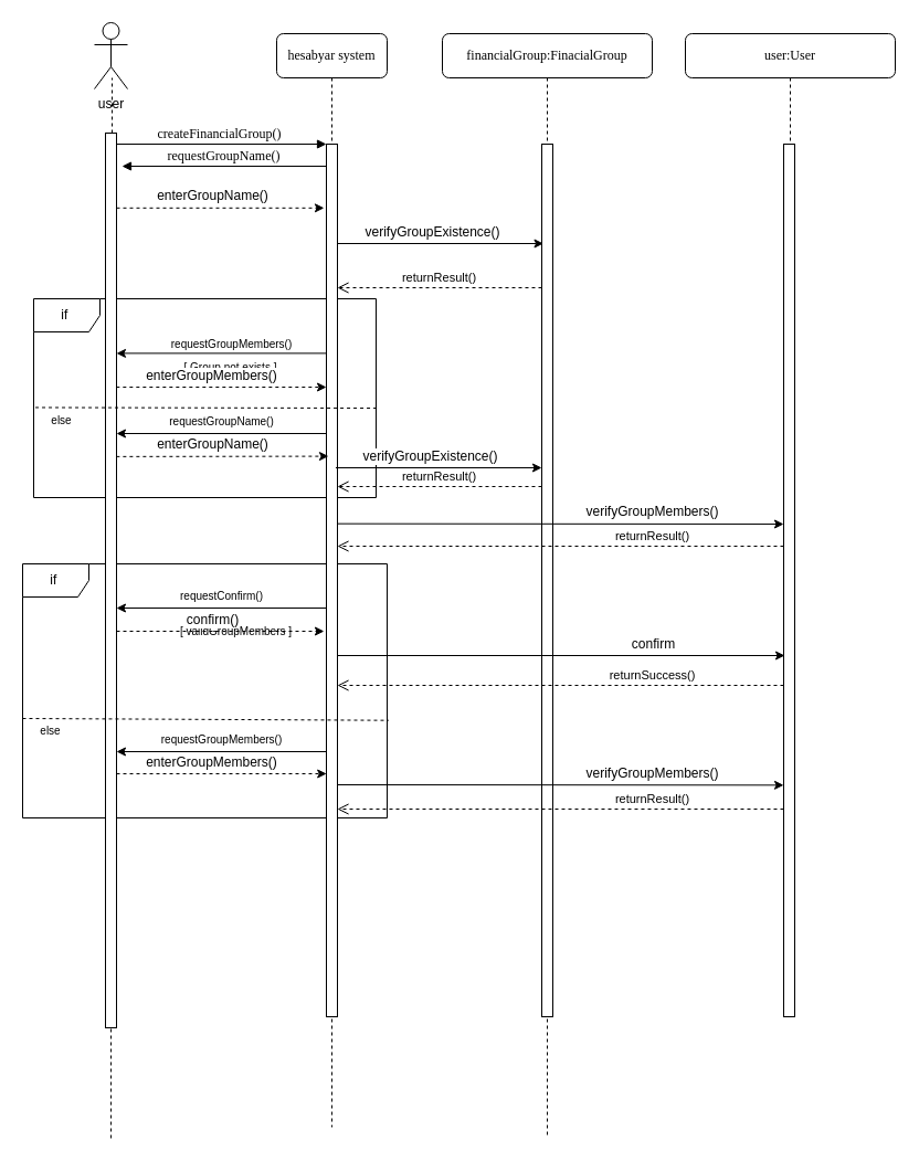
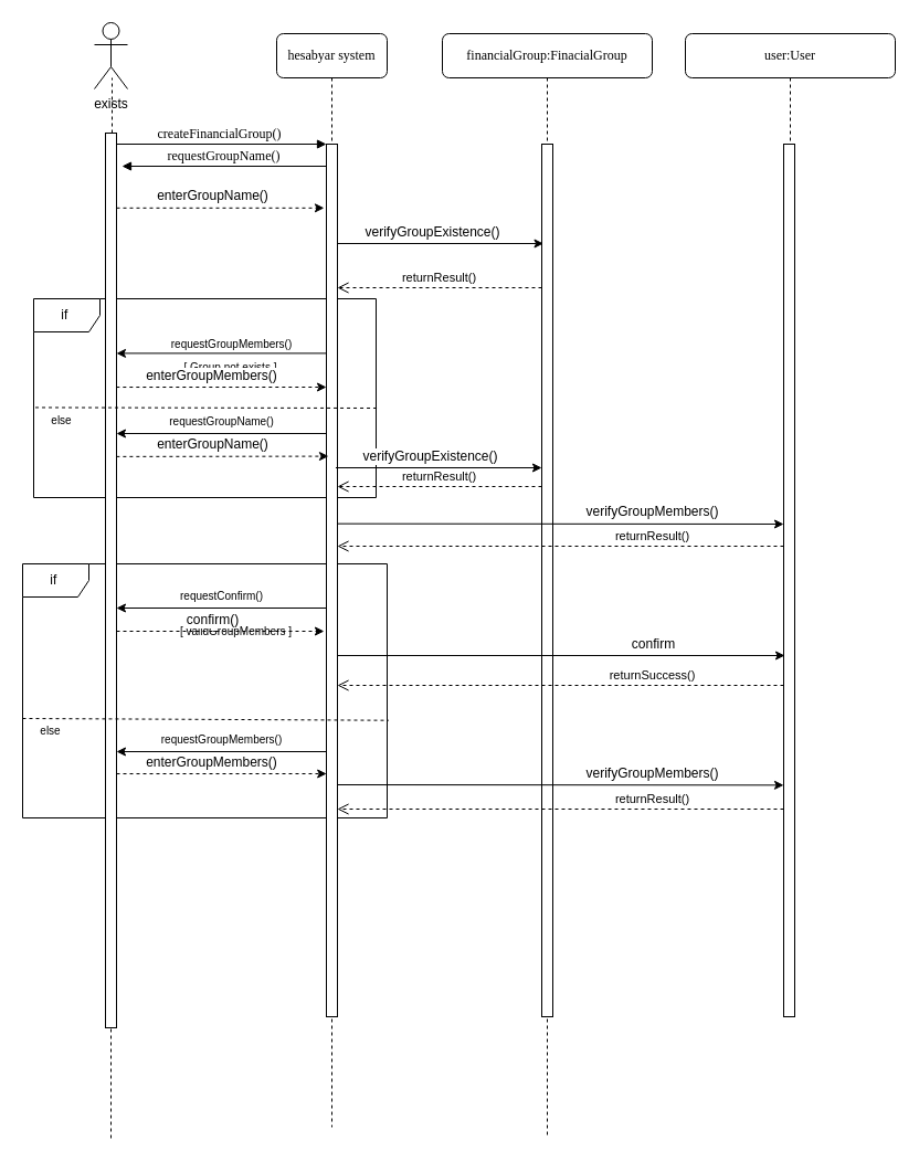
  <mxCell id="0" />
  <mxCell id="1" parent="0" />
  <mxCell id="2" value="if&amp;nbsp;" style="shape=umlFrame;whiteSpace=wrap;html=1;" parent="1" vertex="1"><mxGeometry x="20" y="510" width="330" height="230" as="geometry" /></mxCell>
  <mxCell id="3" value="if&amp;nbsp;" style="shape=umlFrame;whiteSpace=wrap;html=1;" parent="1" vertex="1"><mxGeometry x="30" y="270" width="310" height="180" as="geometry" /></mxCell>
  <mxCell id="4" value="hesabyar system" style="shape=umlLifeline;perimeter=lifelinePerimeter;whiteSpace=wrap;html=1;container=1;collapsible=0;recursiveResize=0;outlineConnect=0;rounded=1;shadow=0;comic=0;labelBackgroundColor=none;strokeColor=#000000;strokeWidth=1;fillColor=#FFFFFF;fontFamily=Verdana;fontSize=12;fontColor=#000000;align=center;" parent="1" vertex="1"><mxGeometry x="250" y="30" width="100" height="990" as="geometry" /></mxCell>
  <mxCell id="5" value="" style="html=1;points=[];perimeter=orthogonalPerimeter;rounded=0;shadow=0;comic=0;labelBackgroundColor=none;strokeColor=#000000;strokeWidth=1;fillColor=#FFFFFF;fontFamily=Verdana;fontSize=12;fontColor=#000000;align=center;" parent="4" vertex="1"><mxGeometry x="45" y="100" width="10" height="790" as="geometry" /></mxCell>
  <mxCell id="6" value="financialGroup:FinacialGroup" style="shape=umlLifeline;perimeter=lifelinePerimeter;whiteSpace=wrap;html=1;container=1;collapsible=0;recursiveResize=0;outlineConnect=0;rounded=1;shadow=0;comic=0;labelBackgroundColor=none;strokeColor=#000000;strokeWidth=1;fillColor=#FFFFFF;fontFamily=Verdana;fontSize=12;fontColor=#000000;align=center;" parent="1" vertex="1"><mxGeometry x="400" y="30" width="190" height="1000" as="geometry" /></mxCell>
  <mxCell id="7" value="createFinancialGroup()" style="html=1;verticalAlign=bottom;endArrow=block;entryX=0;entryY=0;labelBackgroundColor=none;fontFamily=Verdana;fontSize=12;edgeStyle=elbowEdgeStyle;elbow=vertical;" parent="1" target="5" edge="1"><mxGeometry relative="1" as="geometry"><mxPoint x="100" y="130" as="sourcePoint" /></mxGeometry></mxCell>
  <mxCell id="8" value="requestGroupName()" style="html=1;verticalAlign=bottom;endArrow=block;labelBackgroundColor=none;fontFamily=Verdana;fontSize=12;edgeStyle=elbowEdgeStyle;elbow=vertical;" parent="1" source="5" edge="1"><mxGeometry relative="1" as="geometry"><mxPoint x="320" y="150" as="sourcePoint" /><mxPoint x="110" y="150" as="targetPoint" /></mxGeometry></mxCell>
  <mxCell id="9" value="" style="endArrow=none;dashed=1;html=1;" parent="1" source="16" edge="1"><mxGeometry width="50" height="50" relative="1" as="geometry"><mxPoint x="101" y="610" as="sourcePoint" /><mxPoint x="101" y="70" as="targetPoint" /></mxGeometry></mxCell>
- <mxCell id="10" value="user&lt;br&gt;" style="shape=umlActor;html=1;verticalLabelPosition=bottom;verticalAlign=top;align=center;" parent="1" vertex="1"><mxGeometry x="85" y="20" width="30" height="60" as="geometry" /></mxCell>
+ <mxCell id="10" value="exists&lt;br&gt;" style="shape=umlActor;html=1;verticalLabelPosition=bottom;verticalAlign=top;align=center;" parent="1" vertex="1"><mxGeometry x="85" y="20" width="30" height="60" as="geometry" /></mxCell>
  <mxCell id="11" value="" style="endArrow=classic;html=1;entryX=-0.205;entryY=0.158;entryDx=0;entryDy=0;entryPerimeter=0;dashed=1;" parent="1" edge="1"><mxGeometry width="50" height="50" relative="1" as="geometry"><mxPoint x="105" y="187.82" as="sourcePoint" /><mxPoint x="292.95" y="187.82" as="targetPoint" /></mxGeometry></mxCell>
  <mxCell id="12" value="enterGroupName()" style="text;html=1;resizable=0;points=[];align=center;verticalAlign=middle;labelBackgroundColor=#ffffff;" parent="11" vertex="1" connectable="0"><mxGeometry x="-0.427" y="7" relative="1" as="geometry"><mxPoint x="32" y="-4" as="offset" /></mxGeometry></mxCell>
  <mxCell id="13" value="returnResult()" style="html=1;verticalAlign=bottom;endArrow=open;dashed=1;endSize=8;exitX=0;exitY=0.405;exitDx=0;exitDy=0;exitPerimeter=0;" parent="1" edge="1"><mxGeometry relative="1" as="geometry"><mxPoint x="490" y="260" as="sourcePoint" /><mxPoint x="305" y="260" as="targetPoint" /></mxGeometry></mxCell>
  <mxCell id="14" value="" style="endArrow=classic;html=1;entryX=1;entryY=0.589;entryDx=0;entryDy=0;entryPerimeter=0;" parent="1" edge="1"><mxGeometry width="50" height="50" relative="1" as="geometry"><mxPoint x="295" y="319.39" as="sourcePoint" /><mxPoint x="105" y="319.39" as="targetPoint" /><Array as="points" /></mxGeometry></mxCell>
  <mxCell id="15" value="&lt;span style=&quot;font-size: 10px&quot;&gt;requestGroupMembers()&lt;/span&gt;" style="text;html=1;resizable=0;points=[];align=center;verticalAlign=middle;labelBackgroundColor=#ffffff;" parent="14" vertex="1" connectable="0"><mxGeometry x="-0.151" y="1" relative="1" as="geometry"><mxPoint x="-6" y="-10" as="offset" /></mxGeometry></mxCell>
  <mxCell id="16" value="" style="html=1;points=[];perimeter=orthogonalPerimeter;" parent="1" vertex="1"><mxGeometry x="95" y="120" width="10" height="810" as="geometry" /></mxCell>
  <mxCell id="17" value="" style="endArrow=none;dashed=1;html=1;" parent="1" target="16" edge="1"><mxGeometry width="50" height="50" relative="1" as="geometry"><mxPoint x="100" y="1030" as="sourcePoint" /><mxPoint x="101" y="70" as="targetPoint" /></mxGeometry></mxCell>
  <mxCell id="18" value="&lt;span style=&quot;font-size: 10px&quot;&gt;[ Group not exists ]&lt;/span&gt;" style="text;html=1;resizable=0;points=[];align=center;verticalAlign=middle;labelBackgroundColor=#ffffff;" parent="1" vertex="1" connectable="0"><mxGeometry x="-0.151" y="1" relative="1" as="geometry"><mxPoint x="207" y="331" as="offset" /></mxGeometry></mxCell>
  <mxCell id="19" value="" style="endArrow=classic;html=1;" parent="1" edge="1"><mxGeometry width="50" height="50" relative="1" as="geometry"><mxPoint x="295" y="392" as="sourcePoint" /><mxPoint x="105" y="392" as="targetPoint" /><Array as="points"><mxPoint x="214.5" y="392" /></Array></mxGeometry></mxCell>
  <mxCell id="20" value="&lt;span style=&quot;font-size: 10px&quot;&gt;requestGroupName()&lt;/span&gt;" style="text;html=1;resizable=0;points=[];align=center;verticalAlign=middle;labelBackgroundColor=#ffffff;" parent="19" vertex="1" connectable="0"><mxGeometry x="-0.151" y="1" relative="1" as="geometry"><mxPoint x="-14.43" y="-13" as="offset" /></mxGeometry></mxCell>
  <mxCell id="21" value="&lt;span style=&quot;font-size: 10px&quot;&gt;else&lt;/span&gt;" style="text;html=1;resizable=0;points=[];align=center;verticalAlign=middle;labelBackgroundColor=#ffffff;" parent="1" vertex="1" connectable="0"><mxGeometry x="60.164" y="389.002" as="geometry"><mxPoint x="-6" y="-10" as="offset" /></mxGeometry></mxCell>
  <mxCell id="22" value="" style="html=1;points=[];perimeter=orthogonalPerimeter;rounded=0;shadow=0;comic=0;labelBackgroundColor=none;strokeColor=#000000;strokeWidth=1;fillColor=#FFFFFF;fontFamily=Verdana;fontSize=12;fontColor=#000000;align=center;" parent="1" vertex="1"><mxGeometry x="490" y="130" width="10" height="790" as="geometry" /></mxCell>
  <mxCell id="23" value="" style="endArrow=classic;html=1;entryX=0.152;entryY=0.219;entryDx=0;entryDy=0;entryPerimeter=0;" parent="1" edge="1"><mxGeometry width="50" height="50" relative="1" as="geometry"><mxPoint x="305" y="220.01" as="sourcePoint" /><mxPoint x="491.52" y="220.01" as="targetPoint" /></mxGeometry></mxCell>
  <mxCell id="24" value="verifyGroupExistence()" style="text;html=1;resizable=0;points=[];align=center;verticalAlign=middle;labelBackgroundColor=#ffffff;" parent="23" vertex="1" connectable="0"><mxGeometry x="-0.427" y="7" relative="1" as="geometry"><mxPoint x="32" y="-4" as="offset" /></mxGeometry></mxCell>
  <mxCell id="25" value="" style="endArrow=none;dashed=1;html=1;exitX=0.005;exitY=0.547;exitDx=0;exitDy=0;exitPerimeter=0;entryX=1.005;entryY=0.55;entryDx=0;entryDy=0;entryPerimeter=0;" parent="1" source="3" target="3" edge="1"><mxGeometry width="50" height="50" relative="1" as="geometry"><mxPoint x="160" y="435" as="sourcePoint" /><mxPoint x="210" y="385" as="targetPoint" /><Array as="points" /></mxGeometry></mxCell>
  <mxCell id="26" value="" style="endArrow=classic;html=1;exitX=0.982;exitY=0.284;exitDx=0;exitDy=0;exitPerimeter=0;dashed=1;" parent="1" source="16" edge="1"><mxGeometry width="50" height="50" relative="1" as="geometry"><mxPoint x="115" y="348.58" as="sourcePoint" /><mxPoint x="295" y="350" as="targetPoint" /></mxGeometry></mxCell>
  <mxCell id="27" value="enterGroupMembers()" style="text;html=1;resizable=0;points=[];align=center;verticalAlign=middle;labelBackgroundColor=#ffffff;" parent="26" vertex="1" connectable="0"><mxGeometry x="-0.427" y="7" relative="1" as="geometry"><mxPoint x="32" y="-4" as="offset" /></mxGeometry></mxCell>
  <mxCell id="28" value="user:User" style="shape=umlLifeline;perimeter=lifelinePerimeter;whiteSpace=wrap;html=1;container=1;collapsible=0;recursiveResize=0;outlineConnect=0;rounded=1;shadow=0;comic=0;labelBackgroundColor=none;strokeColor=#000000;strokeWidth=1;fillColor=#FFFFFF;fontFamily=Verdana;fontSize=12;fontColor=#000000;align=center;" parent="1" vertex="1"><mxGeometry x="620" y="30" width="190" height="760" as="geometry" /></mxCell>
  <mxCell id="29" value="" style="html=1;points=[];perimeter=orthogonalPerimeter;rounded=0;shadow=0;comic=0;labelBackgroundColor=none;strokeColor=#000000;strokeWidth=1;fillColor=#FFFFFF;fontFamily=Verdana;fontSize=12;fontColor=#000000;align=center;" parent="1" vertex="1"><mxGeometry x="709" y="130" width="10" height="790" as="geometry" /></mxCell>
  <mxCell id="30" value="" style="endArrow=classic;html=1;entryX=-0.205;entryY=0.158;entryDx=0;entryDy=0;entryPerimeter=0;exitX=0.986;exitY=0.588;exitDx=0;exitDy=0;exitPerimeter=0;dashed=1;" parent="1" edge="1"><mxGeometry width="50" height="50" relative="1" as="geometry"><mxPoint x="104.86" y="412.88" as="sourcePoint" /><mxPoint x="296.95" y="412.58" as="targetPoint" /></mxGeometry></mxCell>
  <mxCell id="31" value="enterGroupName()" style="text;html=1;resizable=0;points=[];align=center;verticalAlign=middle;labelBackgroundColor=#ffffff;" parent="30" vertex="1" connectable="0"><mxGeometry x="-0.427" y="7" relative="1" as="geometry"><mxPoint x="32" y="-4" as="offset" /></mxGeometry></mxCell>
  <mxCell id="32" value="" style="endArrow=classic;html=1;entryX=0.152;entryY=0.219;entryDx=0;entryDy=0;entryPerimeter=0;" parent="1" edge="1"><mxGeometry width="50" height="50" relative="1" as="geometry"><mxPoint x="303.48" y="423" as="sourcePoint" /><mxPoint x="490" y="423" as="targetPoint" /></mxGeometry></mxCell>
  <mxCell id="33" value="verifyGroupExistence()" style="text;html=1;resizable=0;points=[];align=center;verticalAlign=middle;labelBackgroundColor=#ffffff;" parent="32" vertex="1" connectable="0"><mxGeometry x="-0.427" y="7" relative="1" as="geometry"><mxPoint x="32" y="-4" as="offset" /></mxGeometry></mxCell>
  <mxCell id="34" value="returnResult()" style="html=1;verticalAlign=bottom;endArrow=open;dashed=1;endSize=8;exitX=0;exitY=0.405;exitDx=0;exitDy=0;exitPerimeter=0;" parent="1" edge="1"><mxGeometry relative="1" as="geometry"><mxPoint x="490" y="440" as="sourcePoint" /><mxPoint x="305" y="440" as="targetPoint" /></mxGeometry></mxCell>
  <mxCell id="35" value="" style="endArrow=classic;html=1;exitX=0.99;exitY=0.435;exitDx=0;exitDy=0;exitPerimeter=0;" parent="1" source="5" edge="1"><mxGeometry width="50" height="50" relative="1" as="geometry"><mxPoint x="310" y="474" as="sourcePoint" /><mxPoint x="709" y="474" as="targetPoint" /></mxGeometry></mxCell>
  <mxCell id="36" value="verifyGroupMembers()" style="text;html=1;resizable=0;points=[];align=center;verticalAlign=middle;labelBackgroundColor=#ffffff;" parent="35" vertex="1" connectable="0"><mxGeometry x="-0.427" y="7" relative="1" as="geometry"><mxPoint x="169.07" y="-4" as="offset" /></mxGeometry></mxCell>
  <mxCell id="37" value="returnResult()" style="html=1;verticalAlign=bottom;endArrow=open;dashed=1;endSize=8;" parent="1" target="5" edge="1"><mxGeometry x="-0.412" relative="1" as="geometry"><mxPoint x="709" y="494" as="sourcePoint" /><mxPoint x="500" y="494" as="targetPoint" /><mxPoint as="offset" /></mxGeometry></mxCell>
  <mxCell id="38" value="&lt;span style=&quot;font-size: 10px&quot;&gt;else&lt;/span&gt;" style="text;html=1;resizable=0;points=[];align=center;verticalAlign=middle;labelBackgroundColor=#ffffff;" parent="1" vertex="1" connectable="0"><mxGeometry x="50.004" y="670.002" as="geometry"><mxPoint x="-6" y="-10" as="offset" /></mxGeometry></mxCell>
  <mxCell id="39" value="&lt;span style=&quot;font-size: 10px&quot;&gt;[ validGroupMembers ]&lt;/span&gt;" style="text;html=1;resizable=0;points=[];align=center;verticalAlign=middle;labelBackgroundColor=#ffffff;" parent="1" vertex="1" connectable="0"><mxGeometry x="-0.151" y="1" relative="1" as="geometry"><mxPoint x="212" y="570" as="offset" /></mxGeometry></mxCell>
  <mxCell id="40" value="" style="endArrow=classic;html=1;" parent="1" edge="1"><mxGeometry width="50" height="50" relative="1" as="geometry"><mxPoint x="295" y="550" as="sourcePoint" /><mxPoint x="105" y="550" as="targetPoint" /><Array as="points"><mxPoint x="214.5" y="550" /></Array></mxGeometry></mxCell>
  <mxCell id="41" value="&lt;span style=&quot;font-size: 10px&quot;&gt;requestConfirm()&lt;/span&gt;" style="text;html=1;resizable=0;points=[];align=center;verticalAlign=middle;labelBackgroundColor=#ffffff;" parent="40" vertex="1" connectable="0"><mxGeometry x="-0.151" y="1" relative="1" as="geometry"><mxPoint x="-14.43" y="-13" as="offset" /></mxGeometry></mxCell>
  <mxCell id="42" value="" style="endArrow=classic;html=1;entryX=-0.205;entryY=0.158;entryDx=0;entryDy=0;entryPerimeter=0;dashed=1;" parent="1" edge="1"><mxGeometry width="50" height="50" relative="1" as="geometry"><mxPoint x="105" y="571" as="sourcePoint" /><mxPoint x="292.95" y="571" as="targetPoint" /></mxGeometry></mxCell>
  <mxCell id="43" value="confirm()" style="text;html=1;resizable=0;points=[];align=center;verticalAlign=middle;labelBackgroundColor=#ffffff;" parent="42" vertex="1" connectable="0"><mxGeometry x="-0.427" y="7" relative="1" as="geometry"><mxPoint x="32" y="-4" as="offset" /></mxGeometry></mxCell>
  <mxCell id="44" value="" style="endArrow=classic;html=1;" parent="1" source="5" edge="1"><mxGeometry width="50" height="50" relative="1" as="geometry"><mxPoint x="310" y="610" as="sourcePoint" /><mxPoint x="710" y="593" as="targetPoint" /></mxGeometry></mxCell>
  <mxCell id="45" value="confirm" style="text;html=1;resizable=0;points=[];align=center;verticalAlign=middle;labelBackgroundColor=#ffffff;" parent="44" vertex="1" connectable="0"><mxGeometry x="-0.427" y="7" relative="1" as="geometry"><mxPoint x="169.07" y="-4" as="offset" /></mxGeometry></mxCell>
  <mxCell id="46" value="returnSuccess()" style="html=1;verticalAlign=bottom;endArrow=open;dashed=1;endSize=8;" parent="1" edge="1"><mxGeometry x="-0.412" relative="1" as="geometry"><mxPoint x="709" y="620" as="sourcePoint" /><mxPoint x="305" y="620" as="targetPoint" /><mxPoint as="offset" /></mxGeometry></mxCell>
  <mxCell id="47" value="" style="endArrow=none;dashed=1;html=1;exitX=0.005;exitY=0.547;exitDx=0;exitDy=0;exitPerimeter=0;entryX=1.004;entryY=0.616;entryDx=0;entryDy=0;entryPerimeter=0;" parent="1" target="2" edge="1"><mxGeometry width="50" height="50" relative="1" as="geometry"><mxPoint x="20" y="650" as="sourcePoint" /><mxPoint x="510" y="650.54" as="targetPoint" /><Array as="points" /></mxGeometry></mxCell>
  <mxCell id="48" value="" style="endArrow=classic;html=1;" parent="1" edge="1"><mxGeometry width="50" height="50" relative="1" as="geometry"><mxPoint x="295" y="680" as="sourcePoint" /><mxPoint x="105" y="680" as="targetPoint" /><Array as="points"><mxPoint x="214.5" y="680" /></Array></mxGeometry></mxCell>
  <mxCell id="49" value="&lt;span style=&quot;font-size: 10px&quot;&gt;requestGroupMembers()&lt;/span&gt;" style="text;html=1;resizable=0;points=[];align=center;verticalAlign=middle;labelBackgroundColor=#ffffff;" parent="48" vertex="1" connectable="0"><mxGeometry x="-0.151" y="1" relative="1" as="geometry"><mxPoint x="-14.43" y="-13" as="offset" /></mxGeometry></mxCell>
  <mxCell id="50" value="" style="endArrow=classic;html=1;exitX=0.982;exitY=0.284;exitDx=0;exitDy=0;exitPerimeter=0;dashed=1;" parent="1" edge="1"><mxGeometry width="50" height="50" relative="1" as="geometry"><mxPoint x="105" y="700.04" as="sourcePoint" /><mxPoint x="295.18" y="700" as="targetPoint" /></mxGeometry></mxCell>
  <mxCell id="51" value="enterGroupMembers()" style="text;html=1;resizable=0;points=[];align=center;verticalAlign=middle;labelBackgroundColor=#ffffff;" parent="50" vertex="1" connectable="0"><mxGeometry x="-0.427" y="7" relative="1" as="geometry"><mxPoint x="32" y="-4" as="offset" /></mxGeometry></mxCell>
  <mxCell id="52" value="" style="endArrow=classic;html=1;exitX=0.99;exitY=0.435;exitDx=0;exitDy=0;exitPerimeter=0;" parent="1" edge="1"><mxGeometry width="50" height="50" relative="1" as="geometry"><mxPoint x="304.9" y="710" as="sourcePoint" /><mxPoint x="709" y="710.35" as="targetPoint" /></mxGeometry></mxCell>
  <mxCell id="53" value="verifyGroupMembers()" style="text;html=1;resizable=0;points=[];align=center;verticalAlign=middle;labelBackgroundColor=#ffffff;" parent="52" vertex="1" connectable="0"><mxGeometry x="-0.427" y="7" relative="1" as="geometry"><mxPoint x="169.07" y="-4" as="offset" /></mxGeometry></mxCell>
  <mxCell id="54" value="returnResult()" style="html=1;verticalAlign=bottom;endArrow=open;dashed=1;endSize=8;" parent="1" edge="1"><mxGeometry x="-0.412" relative="1" as="geometry"><mxPoint x="709" y="732" as="sourcePoint" /><mxPoint x="305" y="732" as="targetPoint" /><mxPoint as="offset" /></mxGeometry></mxCell>
